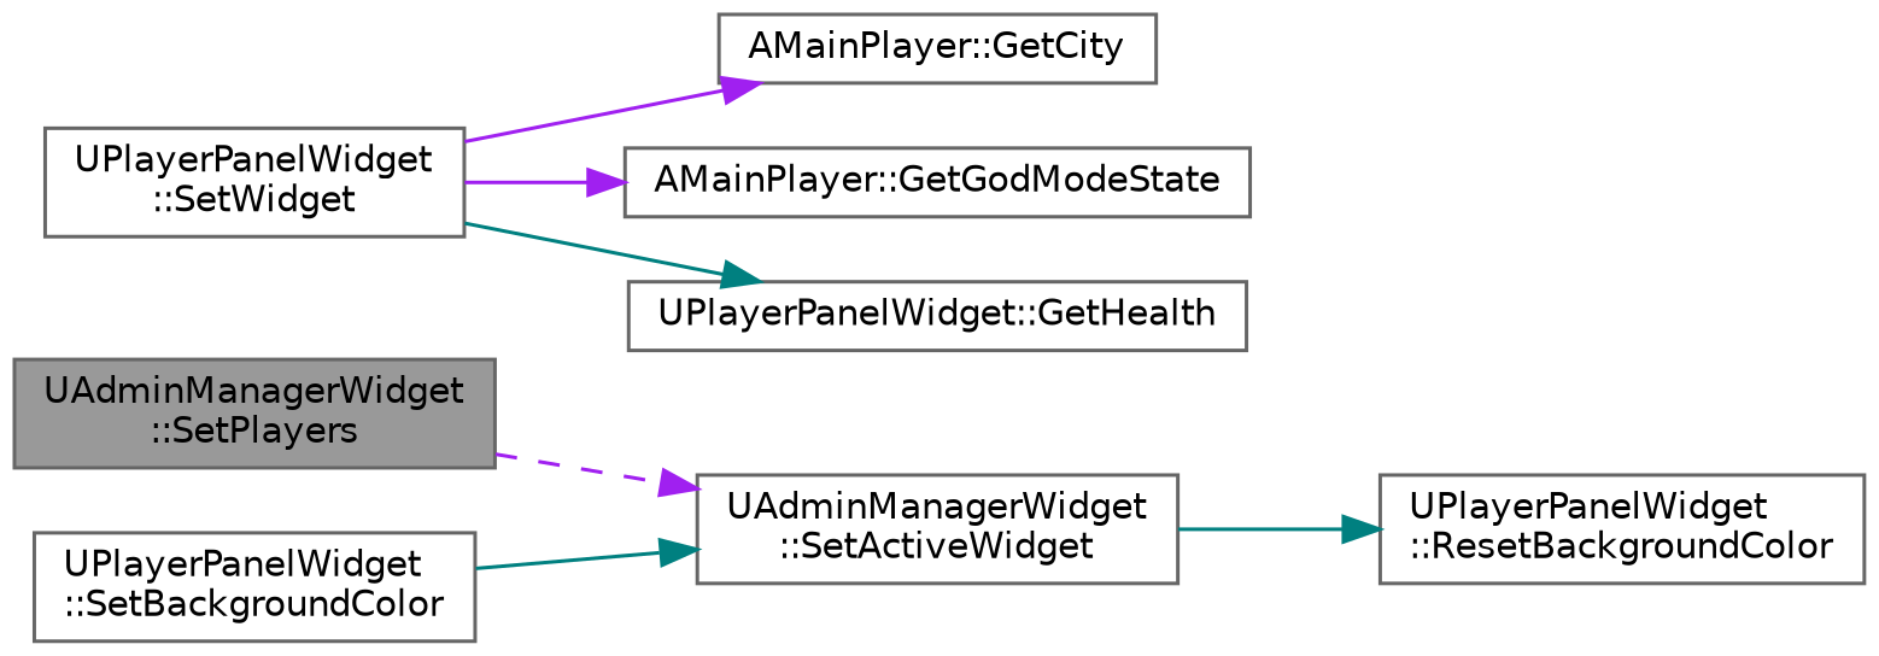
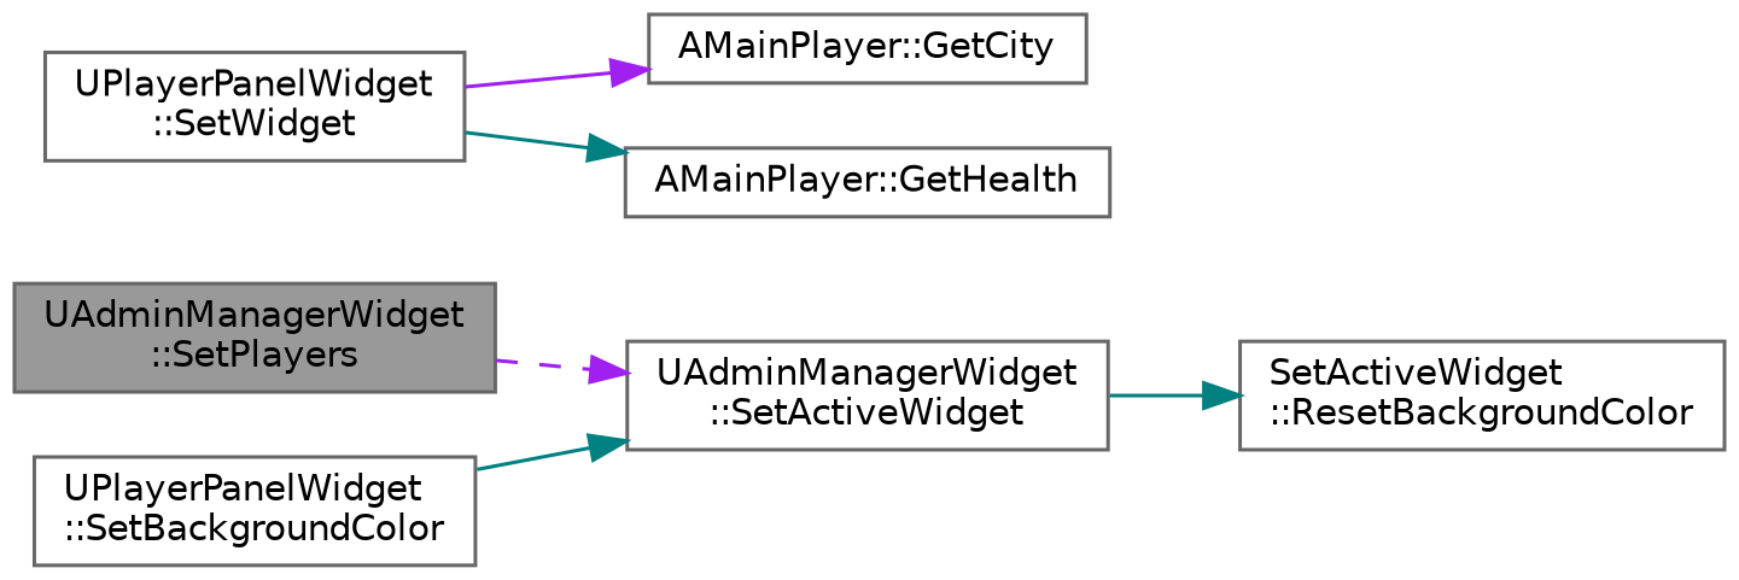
  digraph {
    rankdir=LR
    node [color=grey40 fillcolor=white fontname=Helvetica fontsize=10 shape=box style=filled]
    edge [color=purple fontname=Helvetica fontsize=10 labelfontname=Helvetica labelfontsize=10 style=solid]
    n1 [color=gray40 fillcolor=grey60 fontcolor=black height=0.2 label="UAdminManagerWidget\l::SetPlayers" width=0.4]
    n2 [height=0.2 label="UAdminManagerWidget\l::SetActiveWidget" width=0.4]
-   n3 [height=0.2 label="UPlayerPanelWidget\l::ResetBackgroundColor" width=0.4]
+   n3 [height=0.2 label="SetActiveWidget\l::ResetBackgroundColor" width=0.4]
    n4 [height=0.2 label="UPlayerPanelWidget\l::SetWidget" width=0.4]
    n5 [height=0.2 label="AMainPlayer::GetCity" width=0.4]
-   n6 [height=0.2 label="AMainPlayer::GetGodModeState" width=0.4]
-   n7 [height=0.2 label="UPlayerPanelWidget::GetHealth" width=0.4]
+   n7 [height=0.2 label="AMainPlayer::GetHealth" width=0.4]
    n8 [height=0.2 label="UPlayerPanelWidget\l::SetBackgroundColor" width=0.4]
    n1 -> n2 [style=dashed]
    n2 -> n3 [color=teal]
    n4 -> n5
-   n4 -> n6
    n4 -> n7 [color=teal]
    n8 -> n2 [color=teal]
  }
